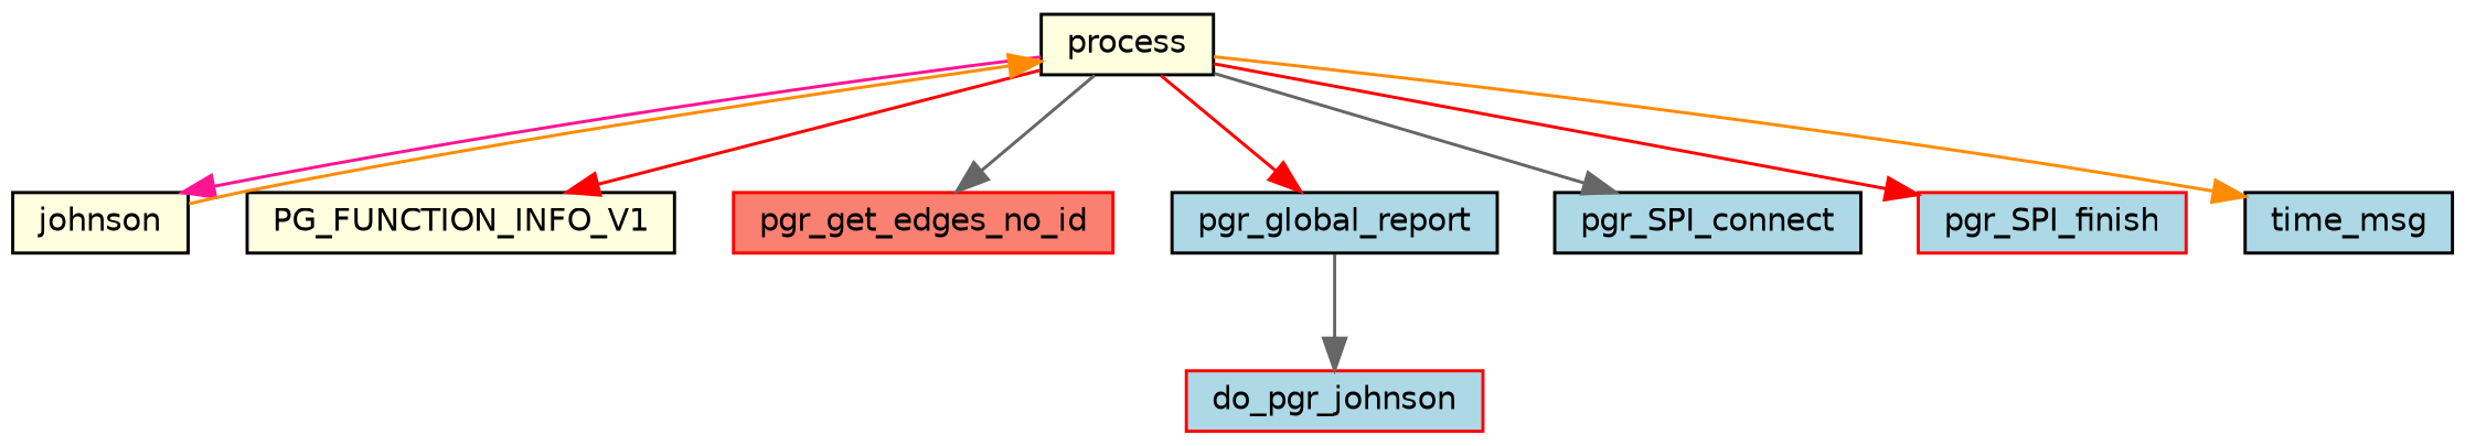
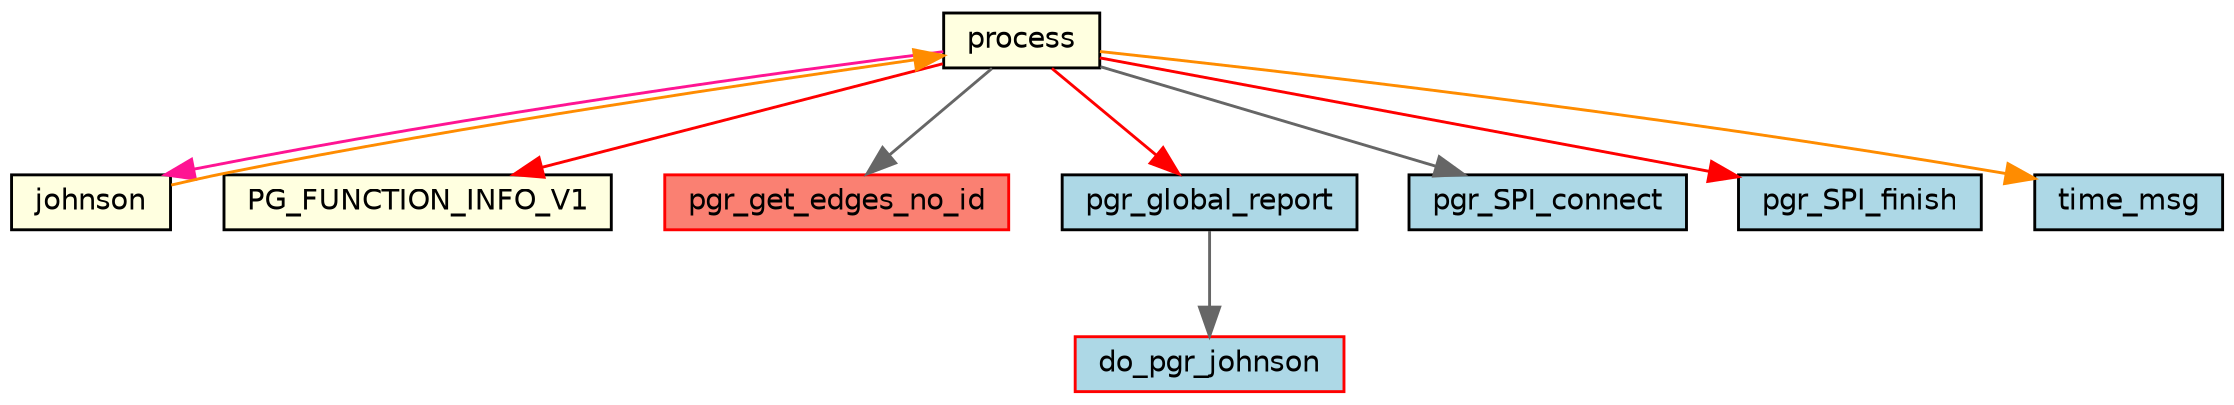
  digraph {
    rankdir=TB
    node [color=black fillcolor=lightblue fontname=Helvetica fontsize=10 shape=record style=filled]
    edge [color=red fontname=Helvetica fontsize=10 labelfontname=Helvetica labelfontsize=10 style=solid]
    n1 [fillcolor=lightyellow fontcolor=black height=0.2 label=process width=0.4]
    n2 [fillcolor=lightyellow height=0.2 label=johnson width=0.4]
    n3 [fillcolor=lightyellow height=0.2 label=PG_FUNCTION_INFO_V1 width=0.4]
    n4 [color=red fillcolor=salmon height=0.2 label=pgr_get_edges_no_id width=0.4]
    n5 [height=0.2 label=pgr_global_report width=0.4]
    n6 [height=0.2 label=pgr_SPI_connect width=0.4]
-   n7 [color=red height=0.2 label=pgr_SPI_finish width=0.4]
+   n7 [height=0.2 label=pgr_SPI_finish width=0.4]
    n8 [height=0.2 label=time_msg width=0.4]
    n9 [color=red height=0.2 label=do_pgr_johnson width=0.4]
    n1 -> n2 [color=deeppink]
    n1 -> n3
    n1 -> n4 [color=gray40]
    n1 -> n5
    n1 -> n6 [color=gray40]
    n1 -> n7
    n1 -> n8 [color=darkorange]
    n2 -> n1 [color=darkorange]
    n5 -> n9 [color=gray40]
  }
